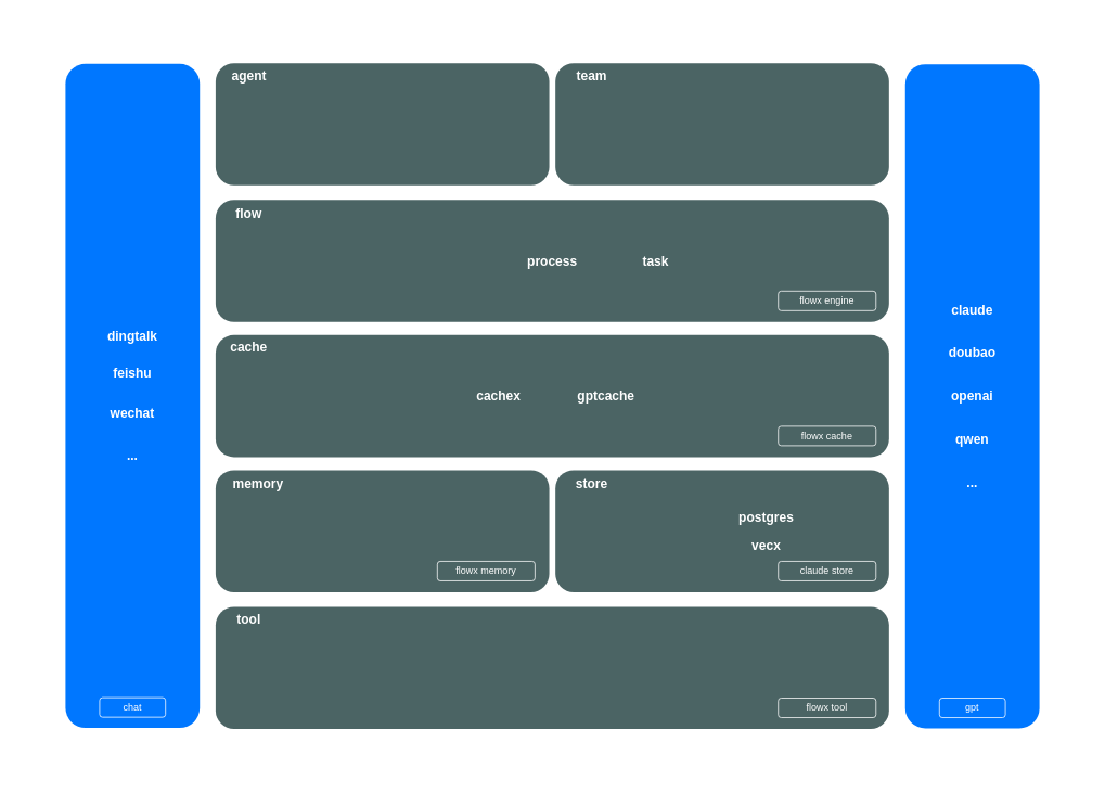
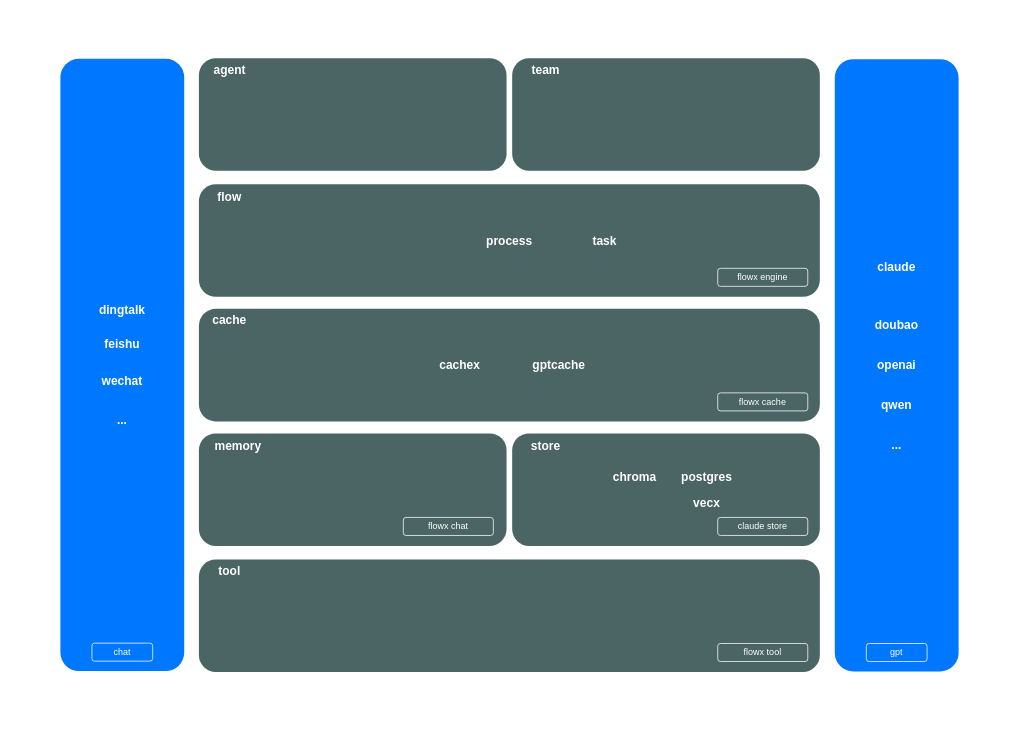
  <mxCell id="0" />
  <mxCell id="1" parent="0" />
  <mxCell id="2" value="" style="rounded=0;whiteSpace=wrap;html=1;fillColor=#FFFFFF;strokeColor=none;" parent="1" vertex="1"><mxGeometry x="20.91" y="20.72" width="1314.82" height="931.06" as="geometry" /></mxCell>
  <mxCell id="3" value="" style="rounded=1;whiteSpace=wrap;html=1;fillColor=#0077FF;strokeColor=none;" parent="1" vertex="1"><mxGeometry x="80" y="77.75" width="165" height="816" as="geometry" /></mxCell>
  <mxCell id="4" value="" style="rounded=1;whiteSpace=wrap;html=1;fillColor=#4B6464;strokeColor=none;" parent="1" vertex="1"><mxGeometry x="682.07" y="577" width="410" height="150" as="geometry" /></mxCell>
  <mxCell id="5" value="&lt;b&gt;store&lt;/b&gt;" style="text;html=1;strokeColor=none;fillColor=none;align=center;verticalAlign=middle;whiteSpace=wrap;rounded=0;fontSize=16;fontColor=#FFFFFF;" parent="1" vertex="1"><mxGeometry x="680" y="577.5" width="93.87" height="30" as="geometry" /></mxCell>
  <mxCell id="6" value="claude store" style="text;html=1;strokeColor=#FFFFFF;fillColor=none;align=center;verticalAlign=middle;whiteSpace=wrap;rounded=1;fontStyle=0;fontColor=#FFFFFF;" parent="1" vertex="1"><mxGeometry x="956" y="689" width="120" height="24" as="geometry" /></mxCell>
  <mxCell id="7" value="" style="rounded=1;whiteSpace=wrap;html=1;fillColor=#4B6464;strokeColor=none;" parent="1" vertex="1"><mxGeometry x="264.57" y="245" width="827.5" height="150" as="geometry" /></mxCell>
  <mxCell id="8" value="&lt;b style=&quot;font-size: 16px;&quot;&gt;flow&lt;/b&gt;" style="text;html=1;strokeColor=none;fillColor=none;align=center;verticalAlign=middle;whiteSpace=wrap;rounded=0;fontSize=16;fontColor=#FFFFFF;" parent="1" vertex="1"><mxGeometry x="264.58" y="247" width="81.49" height="30" as="geometry" /></mxCell>
  <mxCell id="9" value="&lt;span&gt;flowx engine&lt;/span&gt;" style="text;html=1;strokeColor=#FFFFFF;fillColor=none;align=center;verticalAlign=middle;whiteSpace=wrap;rounded=1;fontStyle=0;fontColor=#FFFFFF;" parent="1" vertex="1"><mxGeometry x="956" y="357" width="120" height="24" as="geometry" /></mxCell>
  <mxCell id="10" value="" style="rounded=1;whiteSpace=wrap;html=1;fillColor=#4B6464;strokeColor=none;" parent="1" vertex="1"><mxGeometry x="264.57" y="577" width="410" height="150" as="geometry" /></mxCell>
  <mxCell id="11" value="&lt;b&gt;memory&lt;/b&gt;" style="text;html=1;strokeColor=none;fillColor=none;align=center;verticalAlign=middle;whiteSpace=wrap;rounded=0;fontSize=16;fontColor=#FFFFFF;" parent="1" vertex="1"><mxGeometry x="264.58" y="577.5" width="103.62" height="30" as="geometry" /></mxCell>
- <mxCell id="12" value="flowx memory" style="text;html=1;strokeColor=#FFFFFF;fillColor=none;align=center;verticalAlign=middle;whiteSpace=wrap;rounded=1;fontStyle=0;fontColor=#FFFFFF;" parent="1" vertex="1"><mxGeometry x="537" y="689" width="120" height="24" as="geometry" /></mxCell>
+ <mxCell id="12" value="flowx chat" style="text;html=1;strokeColor=#FFFFFF;fillColor=none;align=center;verticalAlign=middle;whiteSpace=wrap;rounded=1;fontStyle=0;fontColor=#FFFFFF;" parent="1" vertex="1"><mxGeometry x="537" y="689" width="120" height="24" as="geometry" /></mxCell>
  <mxCell id="13" value="&lt;b&gt;wechat&lt;/b&gt;" style="text;html=1;strokeColor=none;fillColor=none;align=center;verticalAlign=middle;whiteSpace=wrap;rounded=0;fontSize=16;fontColor=#FFFFFF;" parent="1" vertex="1"><mxGeometry x="117" y="492.12" width="91" height="30" as="geometry" /></mxCell>
  <mxCell id="14" value="&lt;b&gt;...&lt;/b&gt;" style="text;html=1;strokeColor=none;fillColor=none;align=center;verticalAlign=middle;whiteSpace=wrap;rounded=0;fontSize=16;fontColor=#FFFFFF;" parent="1" vertex="1"><mxGeometry x="117" y="544.12" width="91" height="30" as="geometry" /></mxCell>
  <mxCell id="15" value="&lt;b&gt;feishu&lt;/b&gt;" style="text;html=1;strokeColor=none;fillColor=none;align=center;verticalAlign=middle;whiteSpace=wrap;rounded=0;fontSize=16;fontColor=#FFFFFF;" parent="1" vertex="1"><mxGeometry x="117" y="443.12" width="91" height="30" as="geometry" /></mxCell>
  <mxCell id="16" value="&lt;b&gt;dingtalk&lt;/b&gt;" style="text;html=1;strokeColor=none;fillColor=none;align=center;verticalAlign=middle;whiteSpace=wrap;rounded=0;fontSize=16;fontColor=#FFFFFF;" parent="1" vertex="1"><mxGeometry x="117" y="397.37" width="91" height="30" as="geometry" /></mxCell>
  <mxCell id="17" value="" style="rounded=1;whiteSpace=wrap;html=1;fillColor=#4B6464;strokeColor=none;" parent="1" vertex="1"><mxGeometry x="264.57" y="411" width="827.5" height="150" as="geometry" /></mxCell>
  <mxCell id="18" value="&lt;b style=&quot;font-size: 16px;&quot;&gt;cache&lt;/b&gt;" style="text;html=1;strokeColor=none;fillColor=none;align=center;verticalAlign=middle;whiteSpace=wrap;rounded=0;fontSize=16;fontColor=#FFFFFF;" parent="1" vertex="1"><mxGeometry x="264.58" y="411" width="81.49" height="30" as="geometry" /></mxCell>
  <mxCell id="19" value="flowx cache" style="text;html=1;strokeColor=#FFFFFF;fillColor=none;align=center;verticalAlign=middle;whiteSpace=wrap;rounded=1;fontStyle=0;fontColor=#FFFFFF;" parent="1" vertex="1"><mxGeometry x="956" y="523" width="120" height="24" as="geometry" /></mxCell>
  <mxCell id="20" value="" style="rounded=1;whiteSpace=wrap;html=1;fillColor=#0077FF;strokeColor=none;" parent="1" vertex="1"><mxGeometry x="1112" y="78.25" width="165" height="816" as="geometry" /></mxCell>
  <mxCell id="21" value="gpt" style="text;html=1;strokeColor=#FFFFFF;fillColor=none;align=center;verticalAlign=middle;whiteSpace=wrap;rounded=1;fontStyle=0;fontColor=#FFFFFF;" parent="1" vertex="1"><mxGeometry x="1154" y="857" width="81" height="24" as="geometry" /></mxCell>
  <mxCell id="22" value="&lt;b&gt;openai&lt;/b&gt;" style="text;html=1;strokeColor=none;fillColor=none;align=center;verticalAlign=middle;whiteSpace=wrap;rounded=0;fontSize=16;fontColor=#FFFFFF;" parent="1" vertex="1"><mxGeometry x="1149" y="470.75" width="91" height="30" as="geometry" /></mxCell>
  <mxCell id="23" value="&lt;b&gt;qwen&lt;/b&gt;" style="text;html=1;strokeColor=none;fillColor=none;align=center;verticalAlign=middle;whiteSpace=wrap;rounded=0;fontSize=16;fontColor=#FFFFFF;" parent="1" vertex="1"><mxGeometry x="1149" y="523.75" width="91" height="30" as="geometry" /></mxCell>
  <mxCell id="24" value="&lt;b&gt;doubao&lt;/b&gt;" style="text;html=1;strokeColor=none;fillColor=none;align=center;verticalAlign=middle;whiteSpace=wrap;rounded=0;fontSize=16;fontColor=#FFFFFF;" parent="1" vertex="1"><mxGeometry x="1149" y="417.75" width="91" height="30" as="geometry" /></mxCell>
- <mxCell id="25" value="&lt;b&gt;claude&lt;/b&gt;" style="text;html=1;strokeColor=none;fillColor=none;align=center;verticalAlign=middle;whiteSpace=wrap;rounded=0;fontSize=16;fontColor=#FFFFFF;" parent="1" vertex="1"><mxGeometry x="1149" y="364.75" width="91" height="30" as="geometry" /></mxCell>
+ <mxCell id="25" value="&lt;b&gt;claude&lt;/b&gt;" style="text;html=1;strokeColor=none;fillColor=none;align=center;verticalAlign=middle;whiteSpace=wrap;rounded=0;fontSize=16;fontColor=#FFFFFF;" parent="1" vertex="1"><mxGeometry x="1149" y="339.75" width="91" height="30" as="geometry" /></mxCell>
  <mxCell id="26" value="&lt;b&gt;...&lt;/b&gt;" style="text;html=1;strokeColor=none;fillColor=none;align=center;verticalAlign=middle;whiteSpace=wrap;rounded=0;fontSize=16;fontColor=#FFFFFF;" parent="1" vertex="1"><mxGeometry x="1149" y="576.75" width="91" height="30" as="geometry" /></mxCell>
  <mxCell id="27" value="" style="rounded=1;whiteSpace=wrap;html=1;fillColor=#4B6464;strokeColor=none;" parent="1" vertex="1"><mxGeometry x="682.07" y="77" width="410" height="150" as="geometry" /></mxCell>
  <mxCell id="28" value="&lt;b&gt;team&lt;/b&gt;" style="text;html=1;strokeColor=none;fillColor=none;align=center;verticalAlign=middle;whiteSpace=wrap;rounded=0;fontSize=16;fontColor=#FFFFFF;" parent="1" vertex="1"><mxGeometry x="680" y="77" width="93.87" height="30" as="geometry" /></mxCell>
  <mxCell id="29" value="" style="rounded=1;whiteSpace=wrap;html=1;fillColor=#4B6464;strokeColor=none;" parent="1" vertex="1"><mxGeometry x="264.57" y="77" width="410" height="150" as="geometry" /></mxCell>
  <mxCell id="30" value="&lt;b&gt;agent&lt;/b&gt;" style="text;html=1;strokeColor=none;fillColor=none;align=center;verticalAlign=middle;whiteSpace=wrap;rounded=0;fontSize=16;fontColor=#FFFFFF;" parent="1" vertex="1"><mxGeometry x="253.51" y="77" width="103.62" height="30" as="geometry" /></mxCell>
  <mxCell id="31" value="&lt;b&gt;process&lt;/b&gt;" style="text;html=1;strokeColor=none;fillColor=none;align=center;verticalAlign=middle;whiteSpace=wrap;rounded=0;fontSize=16;fontColor=#FFFFFF;" parent="1" vertex="1"><mxGeometry x="632.64" y="305" width="91" height="30" as="geometry" /></mxCell>
  <mxCell id="32" value="&lt;b&gt;task&lt;/b&gt;" style="text;html=1;strokeColor=none;fillColor=none;align=center;verticalAlign=middle;whiteSpace=wrap;rounded=0;fontSize=16;fontColor=#FFFFFF;" parent="1" vertex="1"><mxGeometry x="759.82" y="305" width="91" height="30" as="geometry" /></mxCell>
  <mxCell id="33" value="" style="rounded=1;whiteSpace=wrap;html=1;fillColor=#4B6464;strokeColor=none;" parent="1" vertex="1"><mxGeometry x="264.57" y="745" width="827.5" height="150" as="geometry" /></mxCell>
  <mxCell id="34" value="&lt;b style=&quot;font-size: 16px;&quot;&gt;tool&lt;/b&gt;" style="text;html=1;strokeColor=none;fillColor=none;align=center;verticalAlign=middle;whiteSpace=wrap;rounded=0;fontSize=16;fontColor=#FFFFFF;" parent="1" vertex="1"><mxGeometry x="264.57" y="745" width="81.49" height="30" as="geometry" /></mxCell>
  <mxCell id="35" value="&lt;span&gt;flowx tool&lt;/span&gt;" style="text;html=1;strokeColor=#FFFFFF;fillColor=none;align=center;verticalAlign=middle;whiteSpace=wrap;rounded=1;fontStyle=0;fontColor=#FFFFFF;" parent="1" vertex="1"><mxGeometry x="956" y="857" width="120" height="24" as="geometry" /></mxCell>
  <mxCell id="36" value="&lt;b&gt;cachex&lt;/b&gt;" style="text;html=1;strokeColor=none;fillColor=none;align=center;verticalAlign=middle;whiteSpace=wrap;rounded=0;fontSize=16;fontColor=#FFFFFF;" parent="1" vertex="1"><mxGeometry x="566.82" y="470.75" width="91" height="30" as="geometry" /></mxCell>
  <mxCell id="37" value="&lt;b&gt;gptcache&lt;/b&gt;" style="text;html=1;strokeColor=none;fillColor=none;align=center;verticalAlign=middle;whiteSpace=wrap;rounded=0;fontSize=16;fontColor=#FFFFFF;" parent="1" vertex="1"><mxGeometry x="698.82" y="471.25" width="91" height="30" as="geometry" /></mxCell>
+ <mxCell id="38" value="&lt;b&gt;chroma&lt;/b&gt;" style="text;html=1;strokeColor=none;fillColor=none;align=center;verticalAlign=middle;whiteSpace=wrap;rounded=0;fontSize=16;fontColor=#FFFFFF;" parent="1" vertex="1"><mxGeometry x="800" y="620" width="91" height="30" as="geometry" /></mxCell>
  <mxCell id="39" value="&lt;b&gt;vecx&lt;/b&gt;" style="text;html=1;strokeColor=none;fillColor=none;align=center;verticalAlign=middle;whiteSpace=wrap;rounded=0;fontSize=16;fontColor=#FFFFFF;" parent="1" vertex="1"><mxGeometry x="896" y="654" width="91" height="30" as="geometry" /></mxCell>
  <mxCell id="40" value="&lt;b&gt;postgres&lt;/b&gt;" style="text;html=1;strokeColor=none;fillColor=none;align=center;verticalAlign=middle;whiteSpace=wrap;rounded=0;fontSize=16;fontColor=#FFFFFF;" parent="1" vertex="1"><mxGeometry x="896" y="620" width="91" height="30" as="geometry" /></mxCell>
  <mxCell id="41" value="chat" style="text;html=1;strokeColor=#FFFFFF;fillColor=none;align=center;verticalAlign=middle;whiteSpace=wrap;rounded=1;fontStyle=0;fontColor=#FFFFFF;" parent="1" vertex="1"><mxGeometry x="122" y="856.5" width="81" height="24" as="geometry" /></mxCell>
